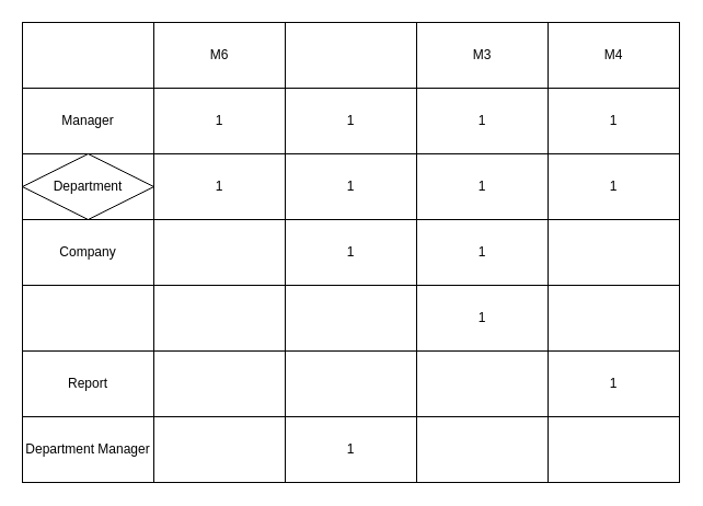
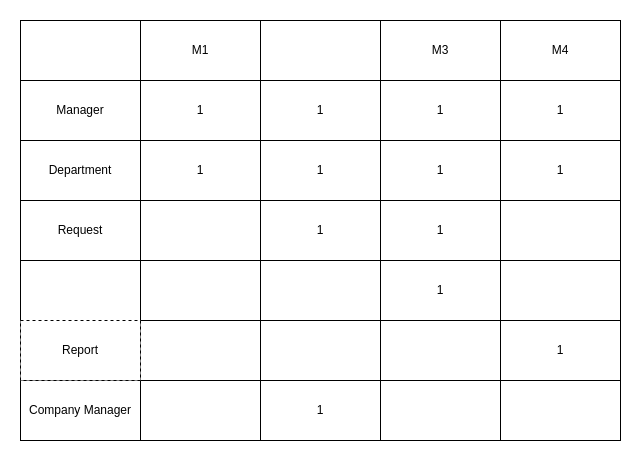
  <mxCell id="0" />
  <mxCell id="1" parent="0" />
  <mxCell id="2" value="" style="rounded=0;whiteSpace=wrap;html=1;" vertex="1" parent="1"><mxGeometry x="20" y="20" width="600" height="360" as="geometry" /></mxCell>
  <mxCell id="3" value="" style="rounded=0;whiteSpace=wrap;html=1;" vertex="1" parent="1"><mxGeometry x="20" y="20" width="120" height="60" as="geometry" /></mxCell>
- <mxCell id="4" value="M6" style="rounded=0;whiteSpace=wrap;html=1;" vertex="1" parent="1"><mxGeometry x="140" y="20" width="120" height="60" as="geometry" /></mxCell>
+ <mxCell id="4" value="M1" style="rounded=0;whiteSpace=wrap;html=1;" vertex="1" parent="1"><mxGeometry x="140" y="20" width="120" height="60" as="geometry" /></mxCell>
  <mxCell id="5" value="M3" style="rounded=0;whiteSpace=wrap;html=1;" vertex="1" parent="1"><mxGeometry x="380" y="20" width="120" height="60" as="geometry" /></mxCell>
  <mxCell id="6" value="M4" style="rounded=0;whiteSpace=wrap;html=1;" vertex="1" parent="1"><mxGeometry x="500" y="20" width="120" height="60" as="geometry" /></mxCell>
  <mxCell id="7" value="Manager" style="rounded=0;whiteSpace=wrap;html=1;" vertex="1" parent="1"><mxGeometry x="20" y="80" width="120" height="60" as="geometry" /></mxCell>
- <mxCell id="8" value="Department" style="rhombus;whiteSpace=wrap;html=1;" vertex="1" parent="1"><mxGeometry x="20" y="140" width="120" height="60" as="geometry" /></mxCell>
- <mxCell id="9" value="Company" style="rounded=0;whiteSpace=wrap;html=1;" vertex="1" parent="1"><mxGeometry x="20" y="200" width="120" height="60" as="geometry" /></mxCell>
- <mxCell id="10" value="Department Manager" style="rounded=0;whiteSpace=wrap;html=1;" vertex="1" parent="1"><mxGeometry x="20" y="380" width="120" height="60" as="geometry" /></mxCell>
+ <mxCell id="8" value="Department" style="rounded=0;whiteSpace=wrap;html=1;" vertex="1" parent="1"><mxGeometry x="20" y="140" width="120" height="60" as="geometry" /></mxCell>
+ <mxCell id="9" value="Request" style="rounded=0;whiteSpace=wrap;html=1;" vertex="1" parent="1"><mxGeometry x="20" y="200" width="120" height="60" as="geometry" /></mxCell>
+ <mxCell id="10" value="Company Manager" style="rounded=0;whiteSpace=wrap;html=1;" vertex="1" parent="1"><mxGeometry x="20" y="380" width="120" height="60" as="geometry" /></mxCell>
  <mxCell id="11" value="1" style="rounded=0;whiteSpace=wrap;html=1;" vertex="1" parent="1"><mxGeometry x="140" y="80" width="120" height="60" as="geometry" /></mxCell>
  <mxCell id="12" value="1" style="rounded=0;whiteSpace=wrap;html=1;" vertex="1" parent="1"><mxGeometry x="260" y="80" width="120" height="60" as="geometry" /></mxCell>
  <mxCell id="13" value="1" style="rounded=0;whiteSpace=wrap;html=1;" vertex="1" parent="1"><mxGeometry x="380" y="80" width="120" height="60" as="geometry" /></mxCell>
  <mxCell id="14" value="1" style="rounded=0;whiteSpace=wrap;html=1;" vertex="1" parent="1"><mxGeometry x="500" y="80" width="120" height="60" as="geometry" /></mxCell>
  <mxCell id="15" value="1" style="rounded=0;whiteSpace=wrap;html=1;" vertex="1" parent="1"><mxGeometry x="140" y="140" width="120" height="60" as="geometry" /></mxCell>
  <mxCell id="16" value="1" style="rounded=0;whiteSpace=wrap;html=1;" vertex="1" parent="1"><mxGeometry x="260" y="140" width="120" height="60" as="geometry" /></mxCell>
  <mxCell id="17" value="1" style="rounded=0;whiteSpace=wrap;html=1;" vertex="1" parent="1"><mxGeometry x="380" y="140" width="120" height="60" as="geometry" /></mxCell>
  <mxCell id="18" value="1" style="rounded=0;whiteSpace=wrap;html=1;" vertex="1" parent="1"><mxGeometry x="500" y="140" width="120" height="60" as="geometry" /></mxCell>
  <mxCell id="19" value="" style="rounded=0;whiteSpace=wrap;html=1;" vertex="1" parent="1"><mxGeometry x="140" y="200" width="120" height="60" as="geometry" /></mxCell>
  <mxCell id="20" value="1" style="rounded=0;whiteSpace=wrap;html=1;" vertex="1" parent="1"><mxGeometry x="260" y="200" width="120" height="60" as="geometry" /></mxCell>
  <mxCell id="21" value="1" style="rounded=0;whiteSpace=wrap;html=1;" vertex="1" parent="1"><mxGeometry x="380" y="200" width="120" height="60" as="geometry" /></mxCell>
  <mxCell id="22" value="" style="rounded=0;whiteSpace=wrap;html=1;" vertex="1" parent="1"><mxGeometry x="500" y="200" width="120" height="60" as="geometry" /></mxCell>
  <mxCell id="23" value="" style="rounded=0;whiteSpace=wrap;html=1;" vertex="1" parent="1"><mxGeometry x="140" y="260" width="120" height="60" as="geometry" /></mxCell>
  <mxCell id="24" value="" style="rounded=0;whiteSpace=wrap;html=1;" vertex="1" parent="1"><mxGeometry x="260" y="260" width="120" height="60" as="geometry" /></mxCell>
  <mxCell id="25" value="1" style="rounded=0;whiteSpace=wrap;html=1;" vertex="1" parent="1"><mxGeometry x="380" y="260" width="120" height="60" as="geometry" /></mxCell>
  <mxCell id="26" value="" style="rounded=0;whiteSpace=wrap;html=1;" vertex="1" parent="1"><mxGeometry x="500" y="260" width="120" height="60" as="geometry" /></mxCell>
  <mxCell id="27" value="" style="rounded=0;whiteSpace=wrap;html=1;" vertex="1" parent="1"><mxGeometry x="140" y="380" width="120" height="60" as="geometry" /></mxCell>
  <mxCell id="28" value="1" style="rounded=0;whiteSpace=wrap;html=1;" vertex="1" parent="1"><mxGeometry x="260" y="380" width="120" height="60" as="geometry" /></mxCell>
  <mxCell id="29" value="" style="rounded=0;whiteSpace=wrap;html=1;" vertex="1" parent="1"><mxGeometry x="380" y="380" width="120" height="60" as="geometry" /></mxCell>
  <mxCell id="30" value="" style="rounded=0;whiteSpace=wrap;html=1;" vertex="1" parent="1"><mxGeometry x="500" y="380" width="120" height="60" as="geometry" /></mxCell>
  <mxCell id="31" value="" style="rounded=0;whiteSpace=wrap;html=1;" vertex="1" parent="1"><mxGeometry x="140" y="320" width="120" height="60" as="geometry" /></mxCell>
  <mxCell id="32" value="" style="rounded=0;whiteSpace=wrap;html=1;" vertex="1" parent="1"><mxGeometry x="260" y="320" width="120" height="60" as="geometry" /></mxCell>
  <mxCell id="33" value="" style="rounded=0;whiteSpace=wrap;html=1;" vertex="1" parent="1"><mxGeometry x="380" y="320" width="120" height="60" as="geometry" /></mxCell>
  <mxCell id="34" value="1" style="rounded=0;whiteSpace=wrap;html=1;" vertex="1" parent="1"><mxGeometry x="500" y="320" width="120" height="60" as="geometry" /></mxCell>
- <mxCell id="35" value="Report" style="rounded=0;whiteSpace=wrap;html=1;" vertex="1" parent="1"><mxGeometry x="20" y="320" width="120" height="60" as="geometry" /></mxCell>
+ <mxCell id="35" value="Report" style="rounded=0;whiteSpace=wrap;html=1;dashed=1;" vertex="1" parent="1"><mxGeometry x="20" y="320" width="120" height="60" as="geometry" /></mxCell>
